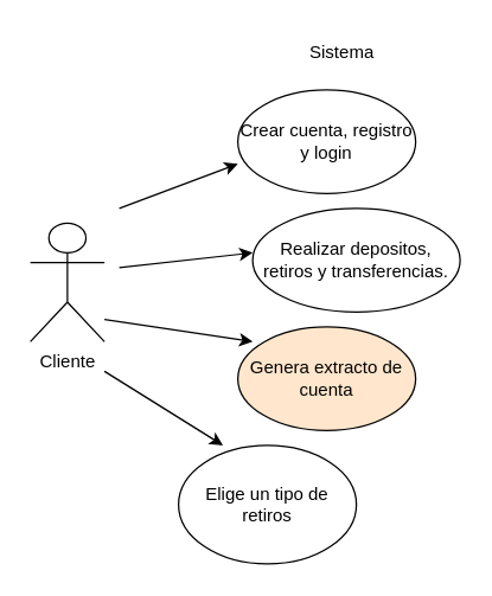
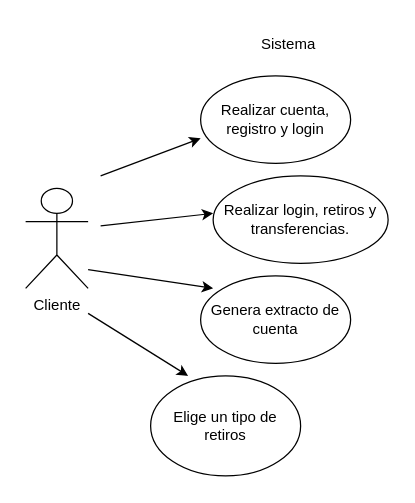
  <mxCell id="0" />
  <mxCell id="1" parent="0" />
  <mxCell id="2" value="Cliente" style="shape=umlActor;verticalLabelPosition=bottom;verticalAlign=top;html=1;outlineConnect=0;" vertex="1" parent="1"><mxGeometry x="20" y="150" width="50" height="80" as="geometry" /></mxCell>
  <mxCell id="3" value="" style="endArrow=classic;html=1;rounded=0;" edge="1" parent="1"><mxGeometry width="50" height="50" relative="1" as="geometry"><mxPoint x="80" y="140" as="sourcePoint" /><mxPoint x="160" y="110" as="targetPoint" /></mxGeometry></mxCell>
  <mxCell id="4" value="" style="endArrow=classic;html=1;rounded=0;" edge="1" parent="1"><mxGeometry width="50" height="50" relative="1" as="geometry"><mxPoint x="80" y="180" as="sourcePoint" /><mxPoint x="170" y="170" as="targetPoint" /></mxGeometry></mxCell>
  <mxCell id="5" value="" style="endArrow=classic;html=1;rounded=0;" edge="1" parent="1"><mxGeometry width="50" height="50" relative="1" as="geometry"><mxPoint x="70" y="250" as="sourcePoint" /><mxPoint x="150" y="300" as="targetPoint" /></mxGeometry></mxCell>
  <mxCell id="6" value="" style="endArrow=classic;html=1;rounded=0;" edge="1" parent="1"><mxGeometry width="50" height="50" relative="1" as="geometry"><mxPoint x="70" y="215" as="sourcePoint" /><mxPoint x="170" y="230" as="targetPoint" /></mxGeometry></mxCell>
- <mxCell id="7" value="Crear cuenta, registro y login" style="ellipse;whiteSpace=wrap;html=1;" vertex="1" parent="1"><mxGeometry x="160" y="60" width="120" height="70" as="geometry" /></mxCell>
- <mxCell id="8" value="Realizar depositos, retiros y transferencias." style="ellipse;whiteSpace=wrap;html=1;" vertex="1" parent="1"><mxGeometry x="170" y="140" width="140" height="70" as="geometry" /></mxCell>
- <mxCell id="9" value="Genera extracto de cuenta" style="ellipse;whiteSpace=wrap;html=1;fillColor=#ffe6cc;" vertex="1" parent="1"><mxGeometry x="160" y="220" width="120" height="70" as="geometry" /></mxCell>
+ <mxCell id="7" value="Realizar cuenta, registro y login" style="ellipse;whiteSpace=wrap;html=1;" vertex="1" parent="1"><mxGeometry x="160" y="60" width="120" height="70" as="geometry" /></mxCell>
+ <mxCell id="8" value="Realizar login, retiros y transferencias." style="ellipse;whiteSpace=wrap;html=1;" vertex="1" parent="1"><mxGeometry x="170" y="140" width="140" height="70" as="geometry" /></mxCell>
+ <mxCell id="9" value="Genera extracto de cuenta" style="ellipse;whiteSpace=wrap;html=1;" vertex="1" parent="1"><mxGeometry x="160" y="220" width="120" height="70" as="geometry" /></mxCell>
  <mxCell id="10" value="Elige un tipo de retiros" style="ellipse;whiteSpace=wrap;html=1;" vertex="1" parent="1"><mxGeometry x="120" y="300" width="120" height="80" as="geometry" /></mxCell>
  <mxCell id="11" value="Sistema" style="text;html=1;align=center;verticalAlign=middle;resizable=0;points=[];autosize=1;strokeColor=none;fillColor=none;" vertex="1" parent="1"><mxGeometry x="195" y="20" width="70" height="30" as="geometry" /></mxCell>
